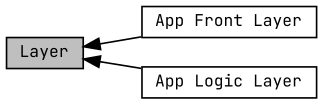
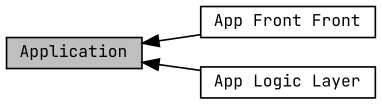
  digraph {
    fontname="JetBrains Mono"
    rankdir=LR
    node [color=black fillcolor=white fontname="JetBrains Mono" fontsize=10 shape=box style=filled]
    edge [dir=back fontname="JetBrains Mono" fontsize=10 labelfontname=Helvetica labelfontsize=10 shape=plaintext style=solid]
-   n1 [height=0.2 label="App Front Layer" width=0.4]
-   n2 [fillcolor=grey75 fontcolor=black height=0.2 label=Layer width=0.4]
+   n1 [height=0.2 label="App Front Front" width=0.4]
+   n2 [fillcolor=grey75 fontcolor=black height=0.2 label=Application width=0.4]
    n3 [height=0.2 label="App Logic Layer" width=0.4]
    n2 -> n1
    n2 -> n3
  }
